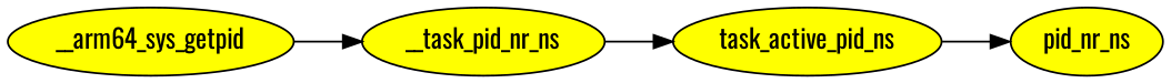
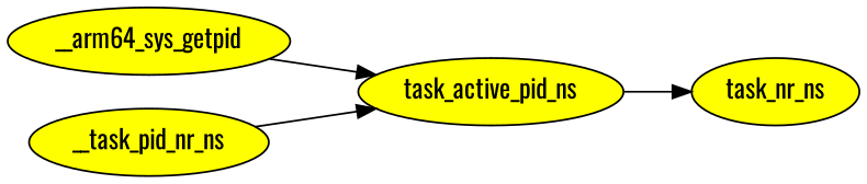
  digraph {
    fontname=Oswald
    rankdir=LR
    node [fillcolor=yellow fontname=Oswald style=filled]
    edge [fontname=Oswald]
    __arm64_sys_getpid
    __task_pid_nr_ns
    task_active_pid_ns
-   pid_nr_ns
-   __arm64_sys_getpid -> __task_pid_nr_ns [edgeid=1]
+   pid_nr_ns [label=task_nr_ns]
+   __arm64_sys_getpid -> task_active_pid_ns [edgeid=1]
    __task_pid_nr_ns -> task_active_pid_ns [edgeid=3]
    task_active_pid_ns -> pid_nr_ns [edgeid=2]
  }
